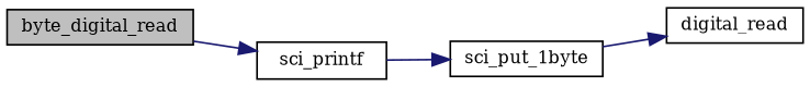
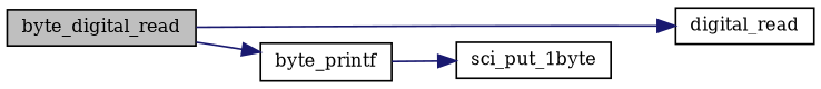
  digraph {
    fontname="DejaVu Serif"
    rankdir=LR
    node [color=black fillcolor=white fontname="DejaVu Serif" fontsize=10 shape=record style=filled]
    edge [color=midnightblue fontname="DejaVu Serif" fontsize=10 labelfontname=Helvetica labelfontsize=10 style=solid]
    n1 [fillcolor=grey75 fontcolor=black height=0.2 label=byte_digital_read width=0.4]
    n2 [height=0.2 label=digital_read width=0.4]
-   n3 [height=0.2 label=sci_printf width=0.4]
+   n3 [height=0.2 label=byte_printf width=0.4]
    n4 [height=0.2 label=sci_put_1byte width=0.4]
-   n4 -> n2
+   n1 -> n2
    n1 -> n3
    n3 -> n4
  }
